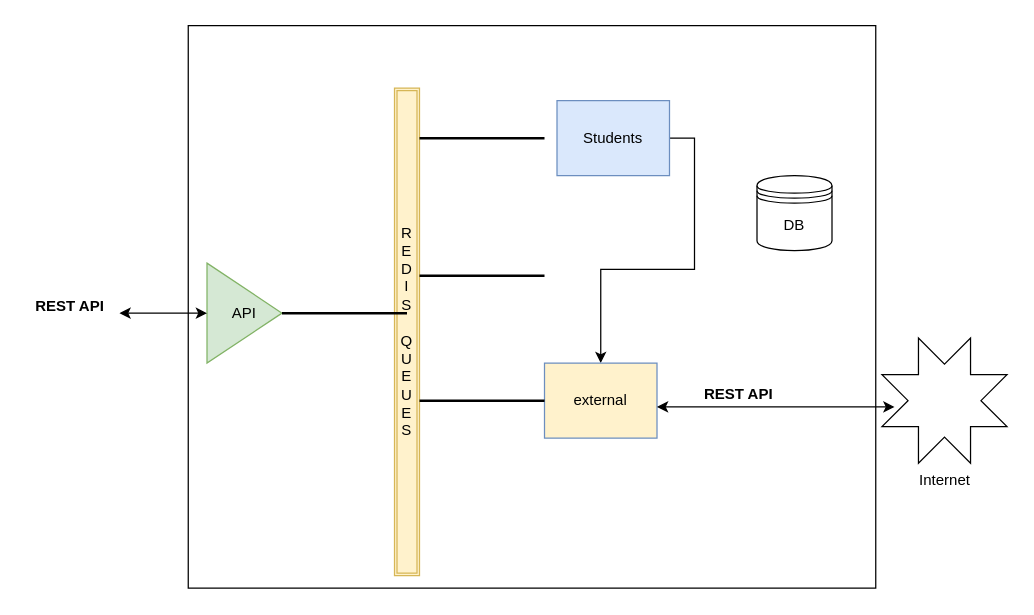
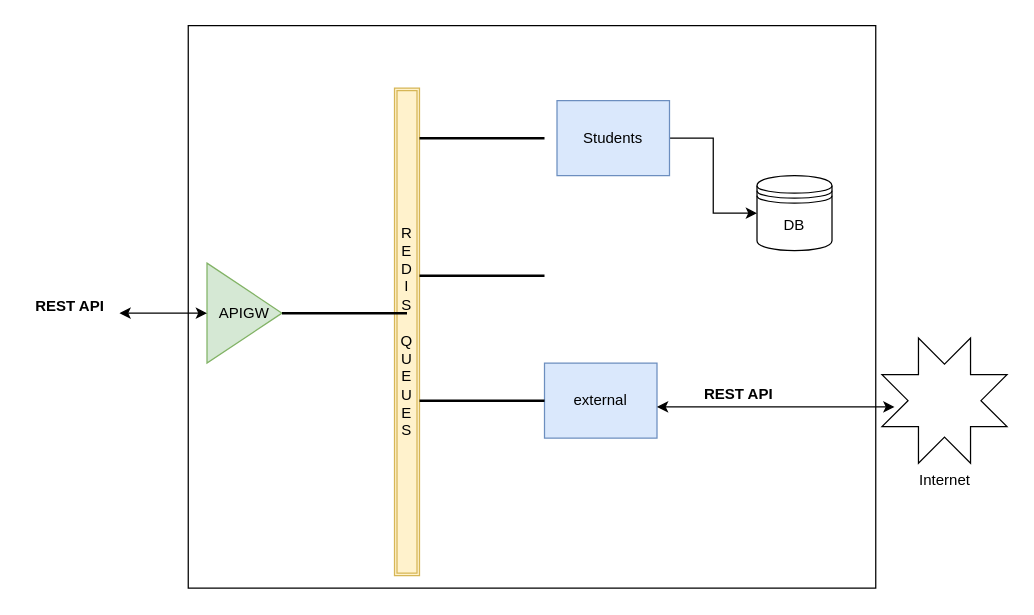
  <mxCell id="0" />
  <mxCell id="1" parent="0" />
  <mxCell id="2" value="" style="rounded=0;whiteSpace=wrap;html=1;" vertex="1" parent="1"><mxGeometry x="150" y="20" width="550" height="450" as="geometry" /></mxCell>
- <mxCell id="3" value="API" style="triangle;whiteSpace=wrap;html=1;fillColor=#d5e8d4;strokeColor=#82b366;" vertex="1" parent="1"><mxGeometry x="165" y="210" width="60" height="80" as="geometry" /></mxCell>
+ <mxCell id="3" value="APIGW" style="triangle;whiteSpace=wrap;html=1;fillColor=#d5e8d4;strokeColor=#82b366;" vertex="1" parent="1"><mxGeometry x="165" y="210" width="60" height="80" as="geometry" /></mxCell>
  <mxCell id="4" value="&lt;div&gt;R&lt;/div&gt;&lt;div&gt;E&lt;/div&gt;&lt;div&gt;D&lt;/div&gt;&lt;div&gt;I&lt;/div&gt;&lt;div&gt;S&lt;/div&gt;&lt;div&gt;&lt;br&gt;&lt;/div&gt;&lt;div&gt;Q&lt;/div&gt;&lt;div&gt;U&lt;/div&gt;&lt;div&gt;E&lt;/div&gt;&lt;div&gt;U&lt;/div&gt;&lt;div&gt;E&lt;/div&gt;&lt;div&gt;S&lt;br&gt;&lt;/div&gt;" style="shape=ext;double=1;rounded=0;whiteSpace=wrap;html=1;fillColor=#fff2cc;strokeColor=#d6b656;" vertex="1" parent="1"><mxGeometry x="315" y="70" width="20" height="390" as="geometry" /></mxCell>
  <mxCell id="5" value="" style="endArrow=classic;startArrow=classic;html=1;" edge="1" parent="1"><mxGeometry width="50" height="50" relative="1" as="geometry"><mxPoint x="95" y="250" as="sourcePoint" /><mxPoint x="165" y="250" as="targetPoint" /></mxGeometry></mxCell>
- <mxCell id="6" style="edgeStyle=orthogonalEdgeStyle;rounded=0;orthogonalLoop=1;jettySize=auto;html=1;exitX=1;exitY=0.5;exitDx=0;exitDy=0;" edge="1" parent="1" source="7" target="8"><mxGeometry relative="1" as="geometry" /></mxCell>
+ <mxCell id="6" style="edgeStyle=orthogonalEdgeStyle;rounded=0;orthogonalLoop=1;jettySize=auto;html=1;exitX=1;exitY=0.5;exitDx=0;exitDy=0;entryX=0;entryY=0.5;entryDx=0;entryDy=0;" edge="1" parent="1" source="7" target="9"><mxGeometry relative="1" as="geometry" /></mxCell>
  <mxCell id="7" value="Students" style="rounded=0;whiteSpace=wrap;html=1;fillColor=#dae8fc;strokeColor=#6c8ebf;" vertex="1" parent="1"><mxGeometry x="445" y="80" width="90" height="60" as="geometry" /></mxCell>
- <mxCell id="8" value="external" style="rounded=0;whiteSpace=wrap;html=1;fillColor=#fff2cc;strokeColor=#6c8ebf;" vertex="1" parent="1"><mxGeometry x="435" y="290" width="90" height="60" as="geometry" /></mxCell>
+ <mxCell id="8" value="external" style="rounded=0;whiteSpace=wrap;html=1;fillColor=#dae8fc;strokeColor=#6c8ebf;" vertex="1" parent="1"><mxGeometry x="435" y="290" width="90" height="60" as="geometry" /></mxCell>
  <mxCell id="9" value="DB" style="shape=datastore;whiteSpace=wrap;html=1;" vertex="1" parent="1"><mxGeometry x="605" y="140" width="60" height="60" as="geometry" /></mxCell>
  <mxCell id="10" value="" style="line;strokeWidth=2;html=1;" vertex="1" parent="1"><mxGeometry x="335" y="105" width="100" height="10" as="geometry" /></mxCell>
  <mxCell id="11" value="" style="line;strokeWidth=2;html=1;" vertex="1" parent="1"><mxGeometry x="335" y="215" width="100" height="10" as="geometry" /></mxCell>
  <mxCell id="12" value="" style="line;strokeWidth=2;html=1;" vertex="1" parent="1"><mxGeometry x="335" y="315" width="100" height="10" as="geometry" /></mxCell>
  <mxCell id="13" value="" style="line;strokeWidth=2;html=1;" vertex="1" parent="1"><mxGeometry x="225" y="245" width="100" height="10" as="geometry" /></mxCell>
  <mxCell id="14" value="REST API" style="text;html=1;resizable=0;autosize=1;align=center;verticalAlign=middle;points=[];fillColor=none;strokeColor=none;rounded=0;fontStyle=1" vertex="1" parent="1"><mxGeometry x="20" y="235" width="70" height="20" as="geometry" /></mxCell>
  <mxCell id="15" value="" style="endArrow=classic;startArrow=classic;html=1;" edge="1" parent="1"><mxGeometry width="50" height="50" relative="1" as="geometry"><mxPoint x="525" y="325" as="sourcePoint" /><mxPoint x="715" y="325" as="targetPoint" /></mxGeometry></mxCell>
  <mxCell id="16" value="REST API" style="text;html=1;resizable=0;autosize=1;align=center;verticalAlign=middle;points=[];fillColor=none;strokeColor=none;rounded=0;fontStyle=1" vertex="1" parent="1"><mxGeometry x="555" y="305" width="70" height="20" as="geometry" /></mxCell>
  <mxCell id="17" value="Internet" style="verticalLabelPosition=bottom;verticalAlign=top;html=1;shape=mxgraph.basic.8_point_star" vertex="1" parent="1"><mxGeometry x="705" y="270" width="100" height="100" as="geometry" /></mxCell>
